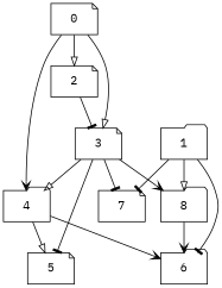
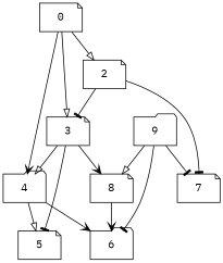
  digraph {
    fontname="IBM Plex Mono"
    node [Weight=95 fontname="IBM Plex Mono" shape=note]
    edge [Weight=9 arrowhead=onormal fontname="IBM Plex Mono"]
    0 [Weight=111]
    2 [Weight=48]
    3
    4 [Weight=159 shape=folder]
    7 [Weight=127]
-   8 [shape=folder]
+   8
    5 [Weight=32]
    6 [Weight=32 shape=folder]
-   1 [Weight=127 shape=folder]
+   1 [Weight=127 shape=folder label=9]
    0 -> 2
    0 -> 3 [Weight=8]
    0 -> 4 [Weight=5 arrowhead=vee]
    2 -> 3 [Weight=8 arrowhead=tee]
-   3 -> 7 [Weight=4 arrowhead=tee]
+   2 -> 7 [Weight=4 arrowhead=tee]
    3 -> 4 [Weight=3]
    3 -> 8 [arrowhead=vee]
    3 -> 5 [arrowhead=tee]
    4 -> 5 [Weight=8]
    4 -> 6 [Weight=5 arrowhead=vee]
    8 -> 6 [Weight=6 arrowhead=vee]
    1 -> 7 [Weight=6 arrowhead=tee]
    1 -> 8 [Weight=7]
    1 -> 6 [Weight=3 arrowhead=tee]
  }
